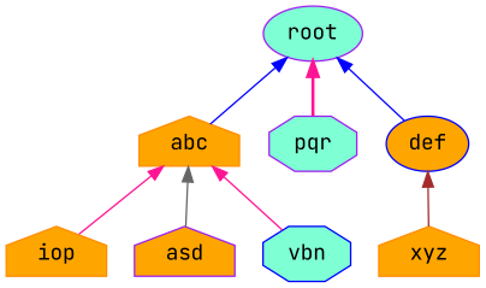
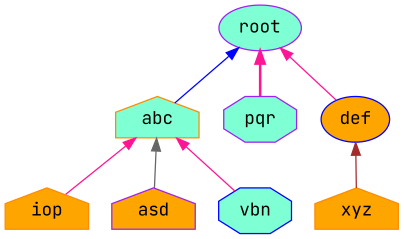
  digraph {
    fontname="JetBrains Mono"
    rankdir=BT
    node [color=purple fillcolor=orange fontname="JetBrains Mono" shape=house style=filled]
    edge [color=deeppink fontname="JetBrains Mono" style=solid]
    def [color=blue shape=ellipse]
    root [fillcolor=aquamarine shape=ellipse]
-   abc [color=darkorange]
+   abc [color=darkorange fillcolor=aquamarine]
    iop [color=darkorange]
    asd
    vbn [color=blue fillcolor=aquamarine shape=octagon]
    pqr [fillcolor=aquamarine shape=octagon]
    xyz [color=darkorange]
-   def -> root [color=blue]
+   def -> root
    abc -> root [color=blue]
    iop -> abc
    asd -> abc [color=gray40]
    vbn -> abc
    pqr -> root [style=bold]
    xyz -> def [color=brown]
  }
